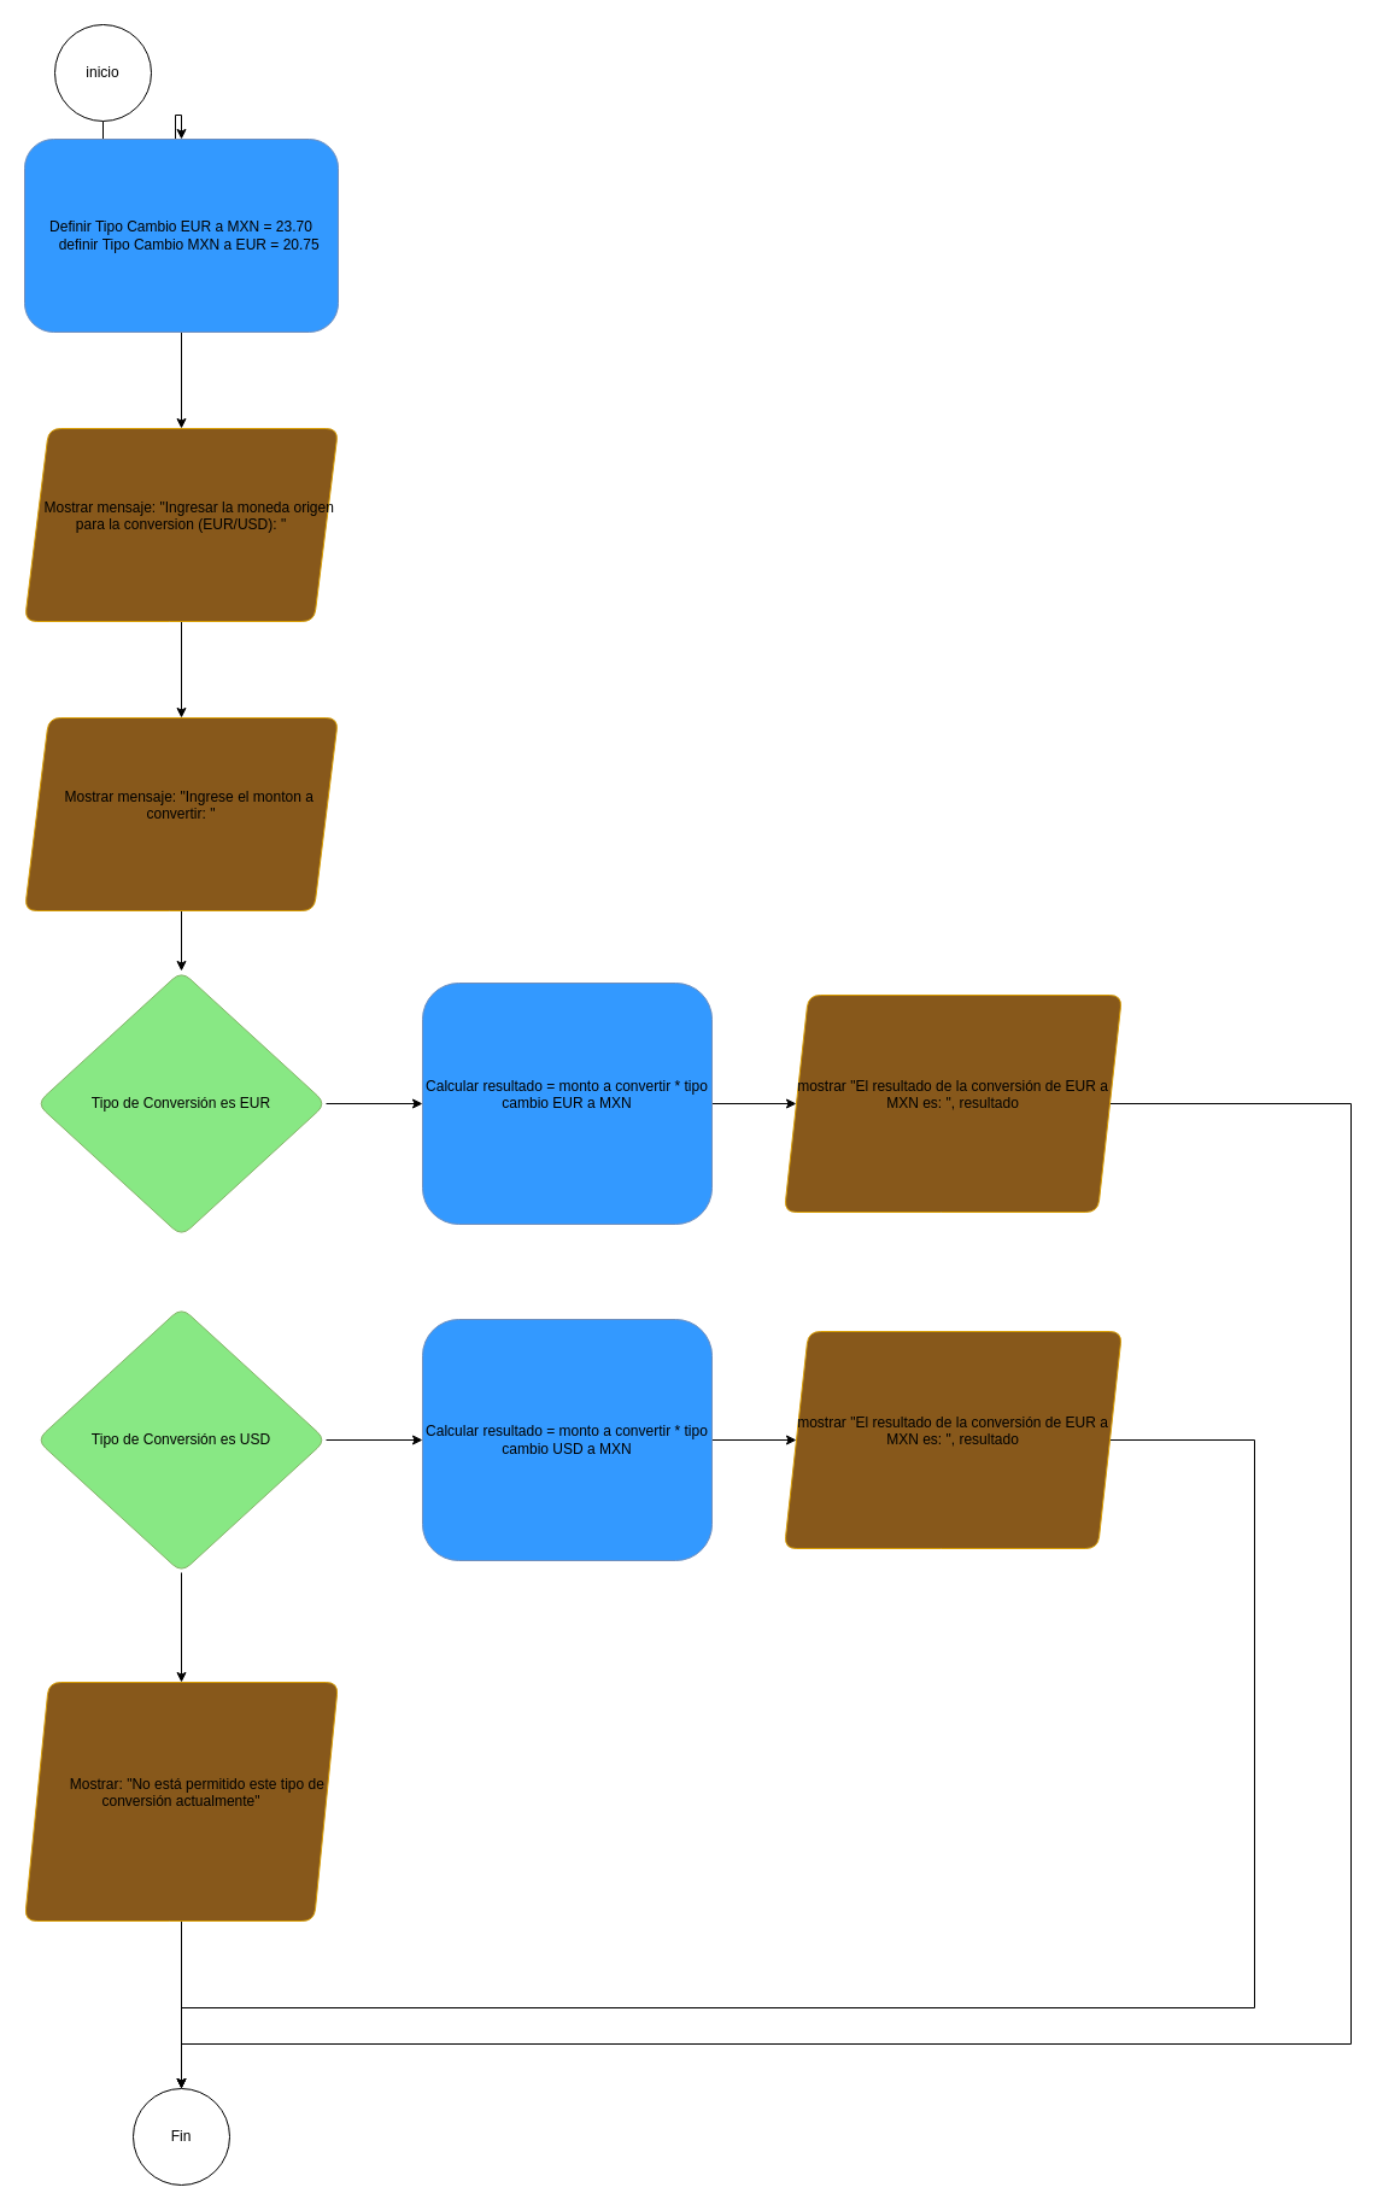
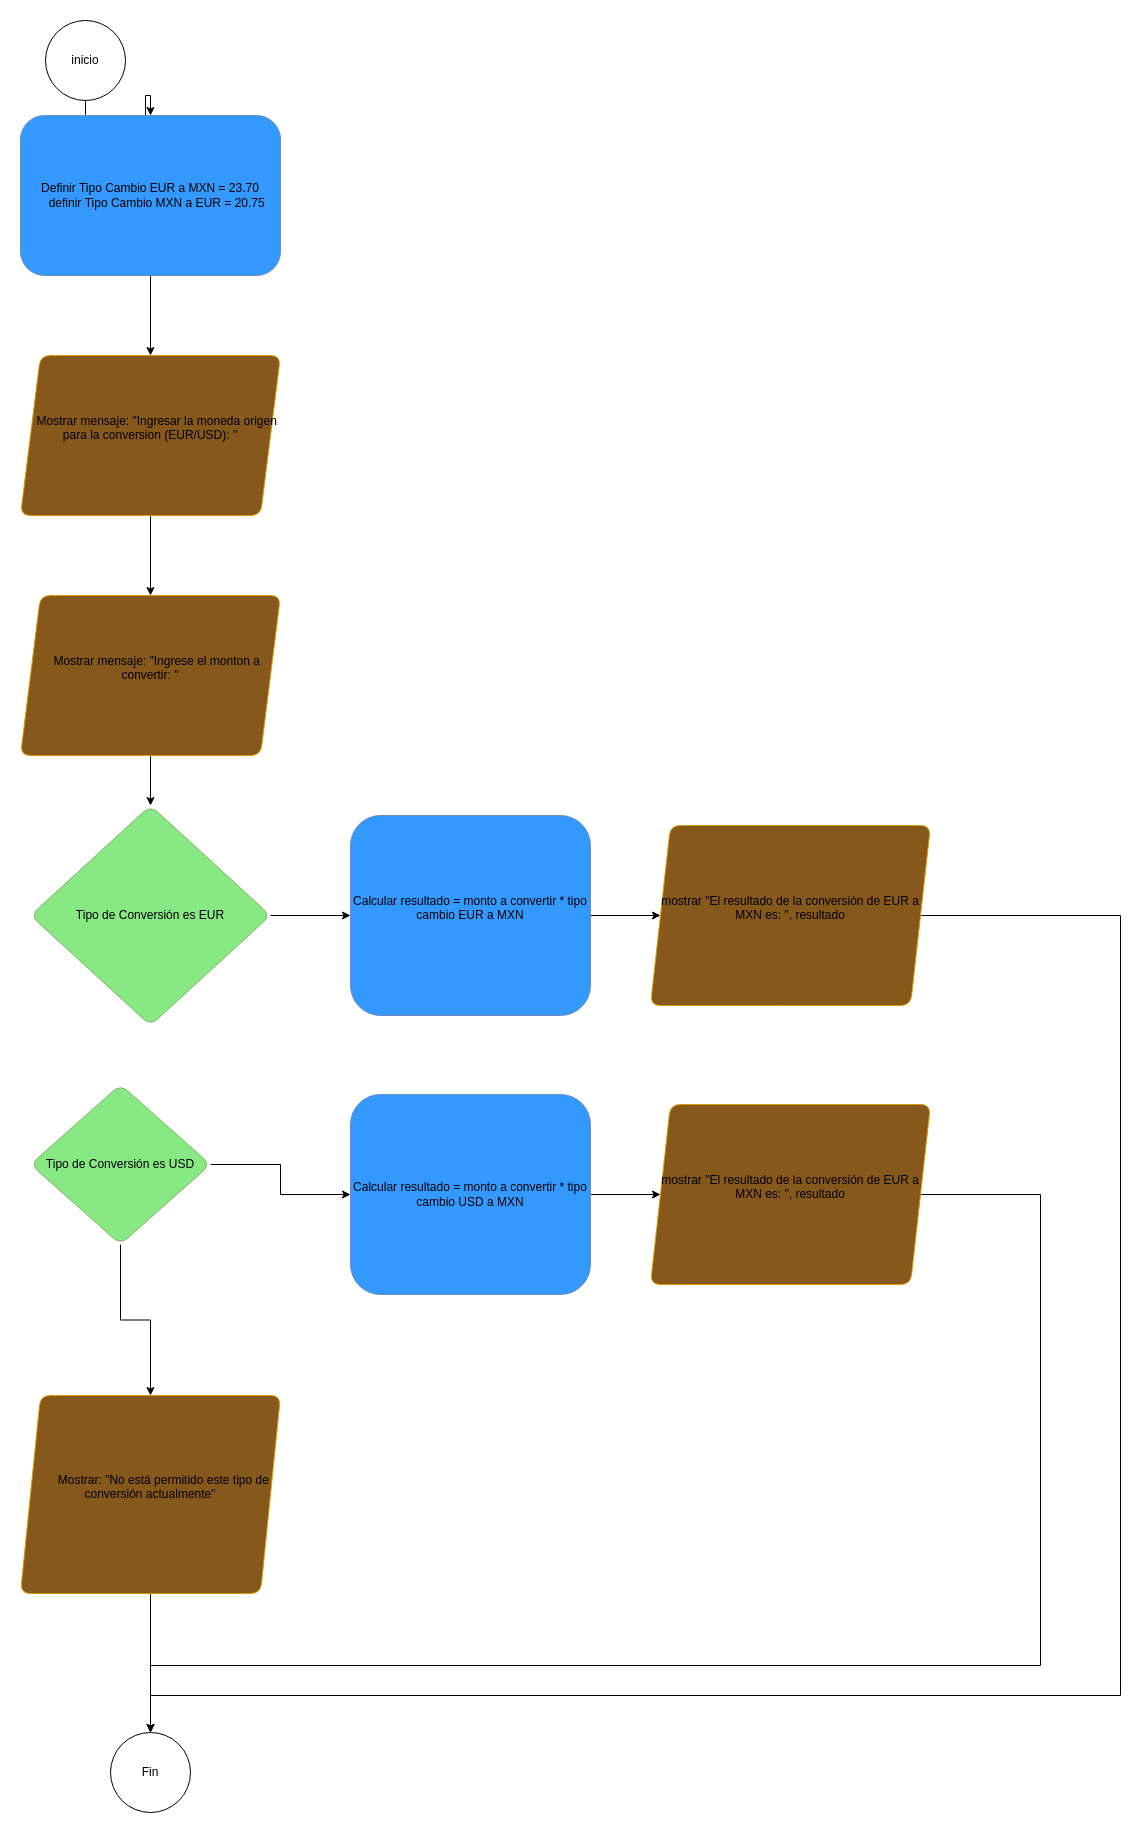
  <mxCell id="0" />
  <mxCell id="1" parent="0" />
  <mxCell id="2" value="" style="edgeStyle=orthogonalEdgeStyle;rounded=0;orthogonalLoop=1;jettySize=auto;html=1;" edge="1" parent="1" source="3" target="5"><mxGeometry relative="1" as="geometry" /></mxCell>
  <mxCell id="3" value="inicio" style="ellipse;whiteSpace=wrap;html=1;aspect=fixed;" vertex="1" parent="1"><mxGeometry x="45" y="20" width="80" height="80" as="geometry" /></mxCell>
  <mxCell id="4" value="" style="edgeStyle=orthogonalEdgeStyle;rounded=0;orthogonalLoop=1;jettySize=auto;html=1;" edge="1" parent="1" source="5" target="7"><mxGeometry relative="1" as="geometry" /></mxCell>
  <mxCell id="5" value="&lt;div&gt;Definir Tipo Cambio EUR a MXN = 23.70&lt;/div&gt;&lt;div&gt;&amp;nbsp; &amp;nbsp; definir&amp;nbsp;&lt;span style=&quot;background-color: initial;&quot;&gt;Tipo Cambio&amp;nbsp;&lt;/span&gt;MXN&lt;span style=&quot;background-color: initial;&quot;&gt;&amp;nbsp;a EUR&amp;nbsp;&lt;/span&gt;&lt;span style=&quot;background-color: initial;&quot;&gt;= 20.75&lt;/span&gt;&lt;/div&gt;" style="rounded=1;whiteSpace=wrap;html=1;fillColor=#3399FF;strokeColor=#6c8ebf;" vertex="1" parent="1"><mxGeometry x="20" y="115" width="260" height="160" as="geometry" /></mxCell>
  <mxCell id="6" value="" style="edgeStyle=orthogonalEdgeStyle;rounded=0;orthogonalLoop=1;jettySize=auto;html=1;" edge="1" parent="1" source="7" target="9"><mxGeometry relative="1" as="geometry" /></mxCell>
  <mxCell id="7" value="&lt;div&gt;&amp;nbsp; &amp;nbsp; Mostrar mensaje: &quot;Ingresar la moneda origen para la conversion (EUR/USD): &quot;&lt;/div&gt;&lt;div&gt;&lt;br&gt;&lt;/div&gt;" style="shape=parallelogram;perimeter=parallelogramPerimeter;whiteSpace=wrap;html=1;fixedSize=1;rounded=1;fillColor=#87581B;strokeColor=#d79b00;" vertex="1" parent="1"><mxGeometry x="20" y="355" width="260" height="160" as="geometry" /></mxCell>
  <mxCell id="8" value="" style="edgeStyle=orthogonalEdgeStyle;rounded=0;orthogonalLoop=1;jettySize=auto;html=1;" edge="1" parent="1" source="9" target="11"><mxGeometry relative="1" as="geometry" /></mxCell>
  <mxCell id="9" value="&lt;div&gt;&lt;div&gt;&amp;nbsp; &amp;nbsp; Mostrar mensaje: &quot;Ingrese el monton a convertir: &quot;&lt;/div&gt;&lt;/div&gt;&lt;div&gt;&lt;br&gt;&lt;/div&gt;" style="shape=parallelogram;perimeter=parallelogramPerimeter;whiteSpace=wrap;html=1;fixedSize=1;rounded=1;fillColor=#87581B;strokeColor=#d79b00;" vertex="1" parent="1"><mxGeometry x="20" y="595" width="260" height="160" as="geometry" /></mxCell>
  <mxCell id="10" value="" style="edgeStyle=orthogonalEdgeStyle;rounded=0;orthogonalLoop=1;jettySize=auto;html=1;" edge="1" parent="1" source="11" target="13"><mxGeometry relative="1" as="geometry" /></mxCell>
  <mxCell id="11" value="Tipo de Conversión es EUR" style="rhombus;whiteSpace=wrap;html=1;rounded=1;fillColor=#88E884;strokeColor=#82b366;" vertex="1" parent="1"><mxGeometry x="30" y="805" width="240" height="220" as="geometry" /></mxCell>
  <mxCell id="12" value="" style="edgeStyle=orthogonalEdgeStyle;rounded=0;orthogonalLoop=1;jettySize=auto;html=1;" edge="1" parent="1" source="13" target="15"><mxGeometry relative="1" as="geometry" /></mxCell>
  <mxCell id="13" value="&lt;div&gt;Calcular resultado = monto a convertir * tipo cambio EUR a MXN&lt;/div&gt;&lt;div&gt;&lt;br&gt;&lt;/div&gt;" style="rounded=1;whiteSpace=wrap;html=1;fillColor=#3399FF;strokeColor=#6c8ebf;" vertex="1" parent="1"><mxGeometry x="350" y="815" width="240" height="200" as="geometry" /></mxCell>
  <mxCell id="14" style="edgeStyle=orthogonalEdgeStyle;rounded=0;orthogonalLoop=1;jettySize=auto;html=1;exitX=1;exitY=0.5;exitDx=0;exitDy=0;entryX=0.5;entryY=0;entryDx=0;entryDy=0;" edge="1" parent="1" source="15" target="25"><mxGeometry relative="1" as="geometry"><Array as="points"><mxPoint x="1120" y="915" /><mxPoint x="1120" y="1695" /><mxPoint x="150" y="1695" /></Array></mxGeometry></mxCell>
  <mxCell id="15" value="&lt;div&gt;mostrar &quot;El resultado de la conversión de EUR a MXN es: &quot;, resultado&lt;/div&gt;&lt;div&gt;&lt;br&gt;&lt;/div&gt;" style="shape=parallelogram;perimeter=parallelogramPerimeter;whiteSpace=wrap;html=1;fixedSize=1;rounded=1;fillColor=#87581B;strokeColor=#d79b00;" vertex="1" parent="1"><mxGeometry x="650" y="825" width="280" height="180" as="geometry" /></mxCell>
  <mxCell id="16" value="" style="edgeStyle=orthogonalEdgeStyle;rounded=0;orthogonalLoop=1;jettySize=auto;html=1;" edge="1" parent="1" source="18" target="20"><mxGeometry relative="1" as="geometry" /></mxCell>
  <mxCell id="17" value="" style="edgeStyle=orthogonalEdgeStyle;rounded=0;orthogonalLoop=1;jettySize=auto;html=1;" edge="1" parent="1" source="18" target="24"><mxGeometry relative="1" as="geometry" /></mxCell>
- <mxCell id="18" value="Tipo de Conversión es USD" style="rhombus;whiteSpace=wrap;html=1;rounded=1;fillColor=#88E884;strokeColor=#82b366;" vertex="1" parent="1"><mxGeometry x="30" y="1084" width="240" height="220" as="geometry" /></mxCell>
+ <mxCell id="18" value="Tipo de Conversión es USD" style="rhombus;whiteSpace=wrap;html=1;rounded=1;fillColor=#88E884;strokeColor=#82b366;" vertex="1" parent="1"><mxGeometry x="30" y="1084" width="180" height="160" as="geometry" /></mxCell>
  <mxCell id="19" value="" style="edgeStyle=orthogonalEdgeStyle;rounded=0;orthogonalLoop=1;jettySize=auto;html=1;" edge="1" parent="1" source="20" target="22"><mxGeometry relative="1" as="geometry" /></mxCell>
  <mxCell id="20" value="&lt;div&gt;Calcular resultado = monto a convertir * tipo cambio USD a MXN&lt;/div&gt;" style="rounded=1;whiteSpace=wrap;html=1;fillColor=#3399FF;strokeColor=#6c8ebf;" vertex="1" parent="1"><mxGeometry x="350" y="1094" width="240" height="200" as="geometry" /></mxCell>
  <mxCell id="21" style="edgeStyle=orthogonalEdgeStyle;rounded=0;orthogonalLoop=1;jettySize=auto;html=1;exitX=1;exitY=0.5;exitDx=0;exitDy=0;entryX=0.5;entryY=0;entryDx=0;entryDy=0;" edge="1" parent="1" source="22" target="25"><mxGeometry relative="1" as="geometry"><mxPoint x="150" y="1665" as="targetPoint" /><Array as="points"><mxPoint x="1040" y="1194" /><mxPoint x="1040" y="1665" /><mxPoint x="150" y="1665" /></Array></mxGeometry></mxCell>
  <mxCell id="22" value="&lt;div&gt;mostrar &quot;El resultado de la conversión de EUR a MXN es: &quot;, resultado&lt;/div&gt;&lt;div&gt;&lt;br&gt;&lt;/div&gt;" style="shape=parallelogram;perimeter=parallelogramPerimeter;whiteSpace=wrap;html=1;fixedSize=1;rounded=1;fillColor=#87581B;strokeColor=#d79b00;" vertex="1" parent="1"><mxGeometry x="650" y="1104" width="280" height="180" as="geometry" /></mxCell>
  <mxCell id="23" value="" style="edgeStyle=orthogonalEdgeStyle;rounded=0;orthogonalLoop=1;jettySize=auto;html=1;" edge="1" parent="1" source="24" target="25"><mxGeometry relative="1" as="geometry" /></mxCell>
  <mxCell id="24" value="&lt;div&gt;&amp;nbsp; &amp;nbsp; &amp;nbsp; &amp;nbsp; Mostrar: &quot;No está permitido este tipo de conversión actualmente&quot;&lt;/div&gt;&lt;div&gt;&lt;br&gt;&lt;/div&gt;" style="shape=parallelogram;perimeter=parallelogramPerimeter;whiteSpace=wrap;html=1;fixedSize=1;rounded=1;fillColor=#87581B;strokeColor=#d79b00;" vertex="1" parent="1"><mxGeometry x="20" y="1395" width="260" height="198" as="geometry" /></mxCell>
  <mxCell id="25" value="Fin" style="ellipse;whiteSpace=wrap;html=1;rounded=1;" vertex="1" parent="1"><mxGeometry x="110" y="1732" width="80" height="80" as="geometry" /></mxCell>
